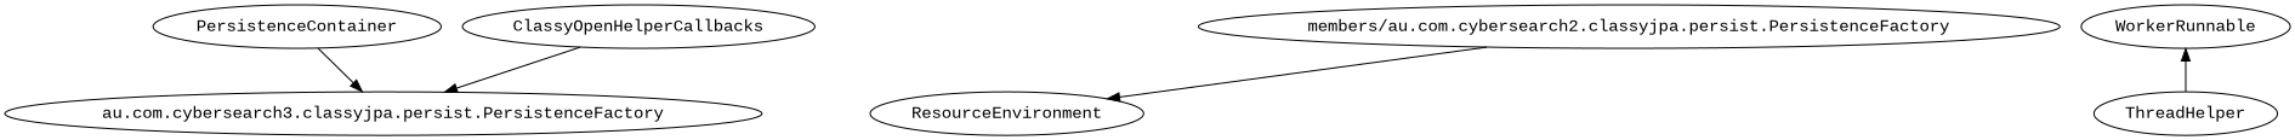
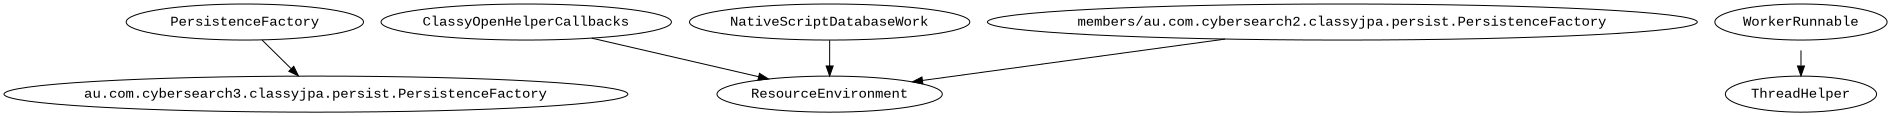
  digraph {
    concentrate=true
    fontname="Liberation Mono"
    node [fontname="Liberation Mono"]
    edge [fontname="Liberation Mono"]
    n1 [label="au.com.cybersearch3.classyjpa.persist.PersistenceFactory"]
    ClassyOpenHelperCallbacks
+   NativeScriptDatabaseWork
    ResourceEnvironment
-   PersistenceContainer
+   PersistenceContainer [label=PersistenceFactory]
    WorkerRunnable
    ThreadHelper
    n8 [label="members/au.com.cybersearch2.classyjpa.persist.PersistenceFactory"]
-   ClassyOpenHelperCallbacks -> n1
+   ClassyOpenHelperCallbacks -> ResourceEnvironment
+   NativeScriptDatabaseWork -> ResourceEnvironment
    PersistenceContainer -> n1
-   ThreadHelper -> WorkerRunnable
+   WorkerRunnable -> ThreadHelper
    n8 -> ResourceEnvironment
  }
